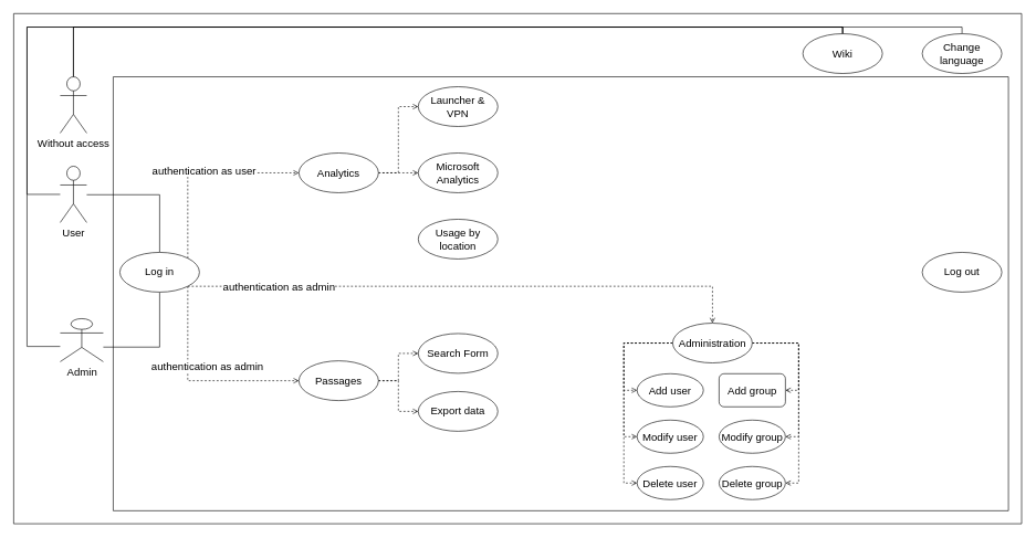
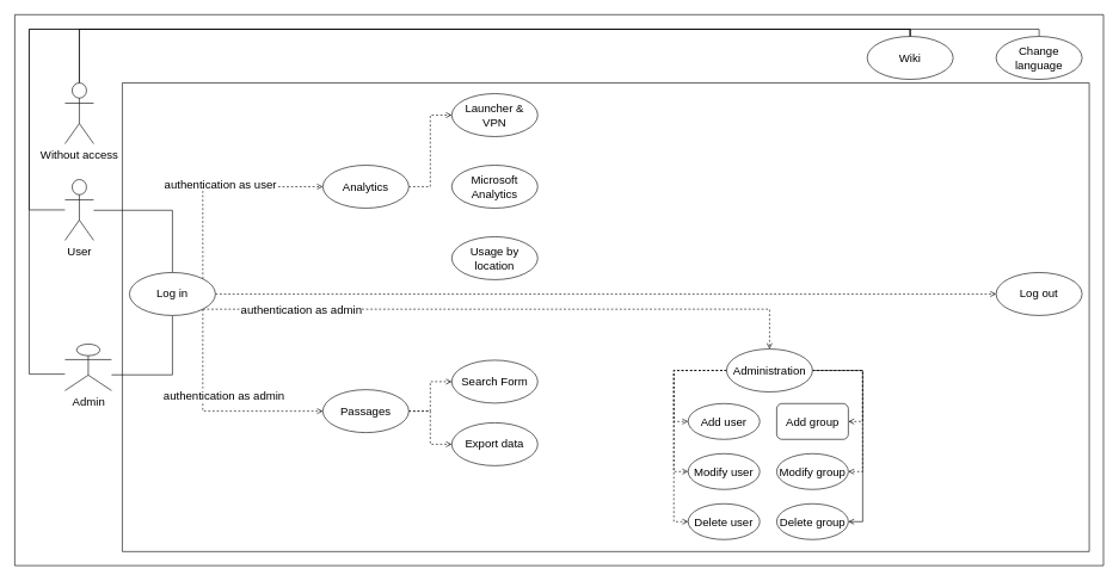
  <mxCell id="0" />
  <mxCell id="1" parent="0" />
  <mxCell id="2" value="" style="verticalLabelPosition=bottom;verticalAlign=top;html=1;shape=mxgraph.basic.rect;fillColor2=none;strokeWidth=1;size=20;indent=5;fontSize=16;" vertex="1" parent="1"><mxGeometry x="20" y="20" width="1520" height="770" as="geometry" /></mxCell>
  <mxCell id="3" value="" style="verticalLabelPosition=bottom;verticalAlign=top;html=1;shape=mxgraph.basic.rect;fillColor2=none;strokeWidth=1;size=20;indent=5;fontSize=16;" vertex="1" parent="1"><mxGeometry x="170.12" y="115.41" width="1350" height="655" as="geometry" /></mxCell>
  <mxCell id="4" style="edgeStyle=orthogonalEdgeStyle;rounded=0;orthogonalLoop=1;jettySize=auto;html=1;fontSize=16;endArrow=none;endFill=0;entryX=0.5;entryY=0;entryDx=0;entryDy=0;" edge="1" parent="1" source="7" target="6"><mxGeometry relative="1" as="geometry"><mxPoint x="120.12" y="110.41" as="sourcePoint" /><Array as="points"><mxPoint x="110.12" y="40.41" /><mxPoint x="1270.12" y="40.41" /></Array></mxGeometry></mxCell>
  <mxCell id="5" style="edgeStyle=orthogonalEdgeStyle;rounded=0;orthogonalLoop=1;jettySize=auto;html=1;exitX=0.5;exitY=0;exitDx=0;exitDy=0;endArrow=none;endFill=0;fontSize=16;" edge="1" parent="1" source="6" target="11"><mxGeometry relative="1" as="geometry"><Array as="points"><mxPoint x="1270.12" y="40.41" /><mxPoint x="40.12" y="40.41" /><mxPoint x="40.12" y="522.41" /></Array></mxGeometry></mxCell>
  <mxCell id="6" value="Wiki" style="ellipse;whiteSpace=wrap;html=1;fontSize=16;" vertex="1" parent="1"><mxGeometry x="1210.12" y="50.41" width="120" height="60" as="geometry" /></mxCell>
  <mxCell id="7" value="Without access" style="shape=umlActor;html=1;verticalLabelPosition=bottom;verticalAlign=top;align=center;fontSize=16;" vertex="1" parent="1"><mxGeometry x="90.12" y="115.41" width="40" height="85" as="geometry" /></mxCell>
  <mxCell id="8" style="edgeStyle=orthogonalEdgeStyle;rounded=0;orthogonalLoop=1;jettySize=auto;html=1;endArrow=none;endFill=0;fontSize=16;" edge="1" parent="1" source="9" target="6"><mxGeometry relative="1" as="geometry"><mxPoint x="250.12" y="180.41" as="sourcePoint" /><Array as="points"><mxPoint x="40.12" y="293.41" /><mxPoint x="40.12" y="40.41" /><mxPoint x="1270.12" y="40.41" /></Array></mxGeometry></mxCell>
  <mxCell id="9" value="User" style="shape=umlActor;html=1;verticalLabelPosition=bottom;verticalAlign=top;align=center;fontSize=16;" vertex="1" parent="1"><mxGeometry x="90.12" y="250.41" width="40" height="85" as="geometry" /></mxCell>
  <mxCell id="10" style="edgeStyle=orthogonalEdgeStyle;rounded=0;orthogonalLoop=1;jettySize=auto;html=1;endArrow=none;endFill=0;fontSize=16;" edge="1" parent="1" source="11" target="20"><mxGeometry relative="1" as="geometry"><Array as="points"><mxPoint x="240.12" y="523.41" /></Array></mxGeometry></mxCell>
  <mxCell id="11" value="Admin" style="shape=umlActor;html=1;verticalLabelPosition=bottom;verticalAlign=top;align=center;fontSize=16;" vertex="1" parent="1"><mxGeometry x="90.12" y="480.41" width="65" height="65" as="geometry" /></mxCell>
  <mxCell id="12" style="edgeStyle=orthogonalEdgeStyle;rounded=0;orthogonalLoop=1;jettySize=auto;html=1;exitX=0.5;exitY=0;exitDx=0;exitDy=0;endArrow=none;endFill=0;fontSize=16;" edge="1" parent="1" source="20" target="9"><mxGeometry relative="1" as="geometry"><Array as="points"><mxPoint x="240.12" y="293.41" /></Array></mxGeometry></mxCell>
+ <mxCell id="13" style="edgeStyle=orthogonalEdgeStyle;rounded=0;orthogonalLoop=1;jettySize=auto;html=1;exitX=1;exitY=0.5;exitDx=0;exitDy=0;entryX=0;entryY=0.5;entryDx=0;entryDy=0;endArrow=open;endFill=0;fontSize=16;dashed=1;" edge="1" parent="1" source="20" target="36"><mxGeometry relative="1" as="geometry"><Array as="points"><mxPoint x="1390.12" y="410.41" /></Array></mxGeometry></mxCell>
  <mxCell id="14" style="edgeStyle=orthogonalEdgeStyle;rounded=0;orthogonalLoop=1;jettySize=auto;html=1;exitX=1;exitY=0;exitDx=0;exitDy=0;entryX=0;entryY=0.5;entryDx=0;entryDy=0;dashed=1;endArrow=open;endFill=0;fontSize=16;" edge="1" parent="1" source="20" target="26"><mxGeometry relative="1" as="geometry"><Array as="points"><mxPoint x="283.12" y="260.41" /></Array></mxGeometry></mxCell>
  <mxCell id="15" value="authentication as user" style="text;html=1;align=center;verticalAlign=middle;resizable=0;points=[];;labelBackgroundColor=#ffffff;fontSize=16;" vertex="1" connectable="0" parent="14"><mxGeometry x="-0.127" y="-24" relative="1" as="geometry"><mxPoint x="24" y="-28" as="offset" /></mxGeometry></mxCell>
  <mxCell id="16" style="edgeStyle=orthogonalEdgeStyle;rounded=0;orthogonalLoop=1;jettySize=auto;html=1;exitX=1;exitY=1;exitDx=0;exitDy=0;entryX=0;entryY=0.5;entryDx=0;entryDy=0;dashed=1;endArrow=open;endFill=0;fontSize=16;" edge="1" parent="1" source="20" target="23"><mxGeometry relative="1" as="geometry"><Array as="points"><mxPoint x="283.12" y="574.41" /></Array></mxGeometry></mxCell>
  <mxCell id="17" value="authentication as admin" style="text;html=1;align=center;verticalAlign=middle;resizable=0;points=[];;labelBackgroundColor=#ffffff;fontSize=16;" vertex="1" connectable="0" parent="16"><mxGeometry x="-0.08" y="29" relative="1" as="geometry"><mxPoint x="28" y="6.29" as="offset" /></mxGeometry></mxCell>
  <mxCell id="18" style="edgeStyle=orthogonalEdgeStyle;rounded=0;orthogonalLoop=1;jettySize=auto;html=1;exitX=1;exitY=1;exitDx=0;exitDy=0;dashed=1;endArrow=open;endFill=0;fontSize=16;" edge="1" parent="1" source="20" target="33"><mxGeometry relative="1" as="geometry" /></mxCell>
  <mxCell id="19" value="authentication as admin" style="text;html=1;align=center;verticalAlign=middle;resizable=0;points=[];;labelBackgroundColor=#ffffff;fontSize=16;" vertex="1" connectable="0" parent="18"><mxGeometry x="-0.777" y="-1" relative="1" as="geometry"><mxPoint x="42.47" as="offset" /></mxGeometry></mxCell>
  <mxCell id="20" value="Log in" style="ellipse;whiteSpace=wrap;html=1;fontSize=16;" vertex="1" parent="1"><mxGeometry x="180.12" y="380.41" width="120" height="60" as="geometry" /></mxCell>
  <mxCell id="21" style="edgeStyle=orthogonalEdgeStyle;rounded=0;orthogonalLoop=1;jettySize=auto;html=1;exitX=1;exitY=0.5;exitDx=0;exitDy=0;entryX=0;entryY=0.5;entryDx=0;entryDy=0;dashed=1;endArrow=open;endFill=0;fontSize=16;" edge="1" parent="1" source="23" target="40"><mxGeometry relative="1" as="geometry" /></mxCell>
  <mxCell id="22" style="edgeStyle=orthogonalEdgeStyle;rounded=0;orthogonalLoop=1;jettySize=auto;html=1;exitX=1;exitY=0.5;exitDx=0;exitDy=0;entryX=0;entryY=0.5;entryDx=0;entryDy=0;dashed=1;endArrow=open;endFill=0;fontSize=16;" edge="1" parent="1" source="23" target="41"><mxGeometry relative="1" as="geometry" /></mxCell>
  <mxCell id="23" value="Passages" style="ellipse;whiteSpace=wrap;html=1;fontSize=16;" vertex="1" parent="1"><mxGeometry x="450.12" y="544.12" width="120" height="60" as="geometry" /></mxCell>
  <mxCell id="24" style="edgeStyle=orthogonalEdgeStyle;rounded=0;orthogonalLoop=1;jettySize=auto;html=1;exitX=1;exitY=0.5;exitDx=0;exitDy=0;entryX=0;entryY=0.5;entryDx=0;entryDy=0;dashed=1;endArrow=open;endFill=0;fontSize=16;" edge="1" parent="1" source="26" target="37"><mxGeometry relative="1" as="geometry" /></mxCell>
- <mxCell id="25" style="edgeStyle=orthogonalEdgeStyle;rounded=0;orthogonalLoop=1;jettySize=auto;html=1;exitX=1;exitY=0.5;exitDx=0;exitDy=0;entryX=0;entryY=0.5;entryDx=0;entryDy=0;dashed=1;endArrow=open;endFill=0;fontSize=16;" edge="1" parent="1" source="26" target="38"><mxGeometry relative="1" as="geometry" /></mxCell>
  <mxCell id="26" value="Analytics" style="ellipse;whiteSpace=wrap;html=1;fontSize=16;" vertex="1" parent="1"><mxGeometry x="450.12" y="230.41" width="120" height="60" as="geometry" /></mxCell>
  <mxCell id="27" style="edgeStyle=orthogonalEdgeStyle;rounded=0;orthogonalLoop=1;jettySize=auto;html=1;exitX=0;exitY=0.5;exitDx=0;exitDy=0;entryX=0;entryY=0.5;entryDx=0;entryDy=0;dashed=1;endArrow=open;endFill=0;fontSize=16;" edge="1" parent="1" source="33" target="42"><mxGeometry relative="1" as="geometry" /></mxCell>
  <mxCell id="28" style="edgeStyle=orthogonalEdgeStyle;rounded=0;orthogonalLoop=1;jettySize=auto;html=1;exitX=0;exitY=0.5;exitDx=0;exitDy=0;entryX=0;entryY=0.5;entryDx=0;entryDy=0;dashed=1;endArrow=open;endFill=0;fontSize=16;" edge="1" parent="1" source="33" target="44"><mxGeometry relative="1" as="geometry" /></mxCell>
  <mxCell id="29" style="edgeStyle=orthogonalEdgeStyle;rounded=0;orthogonalLoop=1;jettySize=auto;html=1;exitX=0;exitY=0.5;exitDx=0;exitDy=0;entryX=0;entryY=0.5;entryDx=0;entryDy=0;dashed=1;endArrow=open;endFill=0;fontSize=16;" edge="1" parent="1" source="33" target="43"><mxGeometry relative="1" as="geometry" /></mxCell>
  <mxCell id="30" style="edgeStyle=orthogonalEdgeStyle;rounded=0;orthogonalLoop=1;jettySize=auto;html=1;exitX=1;exitY=0.5;exitDx=0;exitDy=0;entryX=1;entryY=0.5;entryDx=0;entryDy=0;dashed=1;endArrow=open;endFill=0;fontSize=16;" edge="1" parent="1" source="33" target="45"><mxGeometry relative="1" as="geometry" /></mxCell>
  <mxCell id="31" style="edgeStyle=orthogonalEdgeStyle;rounded=0;orthogonalLoop=1;jettySize=auto;html=1;exitX=1;exitY=0.5;exitDx=0;exitDy=0;entryX=1;entryY=0.5;entryDx=0;entryDy=0;dashed=1;endArrow=open;endFill=0;fontSize=16;" edge="1" parent="1" source="33" target="47"><mxGeometry relative="1" as="geometry" /></mxCell>
- <mxCell id="32" style="edgeStyle=orthogonalEdgeStyle;rounded=0;orthogonalLoop=1;jettySize=auto;html=1;exitX=1;exitY=0.5;exitDx=0;exitDy=0;entryX=1;entryY=0.5;entryDx=0;entryDy=0;dashed=1;endArrow=open;endFill=0;fontSize=16;" edge="1" parent="1" source="33" target="46"><mxGeometry relative="1" as="geometry" /></mxCell>
+ <mxCell id="32" style="edgeStyle=orthogonalEdgeStyle;rounded=0;orthogonalLoop=1;jettySize=auto;html=1;exitX=1;exitY=0.5;exitDx=0;exitDy=0;entryX=1;entryY=0.5;entryDx=0;entryDy=0;dashed=0;endArrow=open;endFill=0;fontSize=16;" edge="1" parent="1" source="33" target="46"><mxGeometry relative="1" as="geometry" /></mxCell>
  <mxCell id="33" value="Administration" style="ellipse;whiteSpace=wrap;html=1;fontSize=16;" vertex="1" parent="1"><mxGeometry x="1013.77" y="487.26" width="120" height="60" as="geometry" /></mxCell>
  <mxCell id="34" style="edgeStyle=orthogonalEdgeStyle;rounded=0;orthogonalLoop=1;jettySize=auto;html=1;exitX=0.5;exitY=0;exitDx=0;exitDy=0;endArrow=none;endFill=0;fontSize=16;" edge="1" parent="1" source="35" target="7"><mxGeometry relative="1" as="geometry"><Array as="points"><mxPoint x="1450.12" y="40.41" /><mxPoint x="110.12" y="40.41" /></Array></mxGeometry></mxCell>
  <mxCell id="35" value="Change language" style="ellipse;whiteSpace=wrap;html=1;fontSize=16;" vertex="1" parent="1"><mxGeometry x="1390.12" y="50.41" width="120" height="60" as="geometry" /></mxCell>
  <mxCell id="36" value="Log out" style="ellipse;whiteSpace=wrap;html=1;fontSize=16;" vertex="1" parent="1"><mxGeometry x="1390.12" y="380.41" width="120" height="60" as="geometry" /></mxCell>
  <mxCell id="37" value="Launcher &amp;amp; VPN" style="ellipse;whiteSpace=wrap;html=1;fontSize=16;" vertex="1" parent="1"><mxGeometry x="630.12" y="130.41" width="120" height="60" as="geometry" /></mxCell>
  <mxCell id="38" value="Microsoft Analytics" style="ellipse;whiteSpace=wrap;html=1;fontSize=16;" vertex="1" parent="1"><mxGeometry x="630.12" y="230.41" width="120" height="60" as="geometry" /></mxCell>
  <mxCell id="39" value="Usage by location" style="ellipse;whiteSpace=wrap;html=1;fontSize=16;" vertex="1" parent="1"><mxGeometry x="630.12" y="330.41" width="120" height="60" as="geometry" /></mxCell>
  <mxCell id="40" value="Search Form" style="ellipse;whiteSpace=wrap;html=1;fontSize=16;" vertex="1" parent="1"><mxGeometry x="630.12" y="502.91" width="120" height="60" as="geometry" /></mxCell>
  <mxCell id="41" value="Export data" style="ellipse;whiteSpace=wrap;html=1;fontSize=16;" vertex="1" parent="1"><mxGeometry x="630.12" y="590.41" width="120" height="60" as="geometry" /></mxCell>
  <mxCell id="42" value="Add user" style="ellipse;whiteSpace=wrap;html=1;fontSize=16;" vertex="1" parent="1"><mxGeometry x="960.12" y="563.55" width="100" height="50" as="geometry" /></mxCell>
  <mxCell id="43" value="Delete user" style="ellipse;whiteSpace=wrap;html=1;fontSize=16;" vertex="1" parent="1"><mxGeometry x="960.12" y="703.55" width="100" height="50" as="geometry" /></mxCell>
  <mxCell id="44" value="Modify user" style="ellipse;whiteSpace=wrap;html=1;fontSize=16;" vertex="1" parent="1"><mxGeometry x="960.12" y="633.55" width="100" height="50" as="geometry" /></mxCell>
  <mxCell id="45" value="Add group" style="whiteSpace=wrap;html=1;fontSize=16;rounded=1;" vertex="1" parent="1"><mxGeometry x="1083.77" y="563.55" width="100" height="50" as="geometry" /></mxCell>
  <mxCell id="46" value="Delete group" style="ellipse;whiteSpace=wrap;html=1;fontSize=16;" vertex="1" parent="1"><mxGeometry x="1083.77" y="703.55" width="100" height="50" as="geometry" /></mxCell>
  <mxCell id="47" value="Modify group" style="ellipse;whiteSpace=wrap;html=1;fontSize=16;" vertex="1" parent="1"><mxGeometry x="1083.77" y="633.55" width="100" height="50" as="geometry" /></mxCell>
